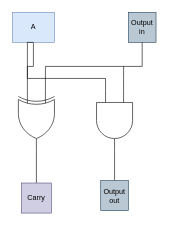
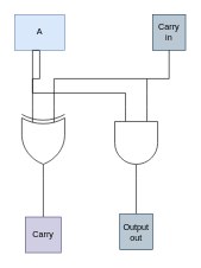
  <mxCell id="0" />
  <mxCell id="1" parent="0" />
  <mxCell id="2" style="edgeStyle=orthogonalEdgeStyle;rounded=0;orthogonalLoop=1;jettySize=auto;html=1;entryX=0;entryY=0.75;entryDx=0;entryDy=0;entryPerimeter=0;endArrow=none;endFill=0;" parent="1" source="3" target="7" edge="1"><mxGeometry relative="1" as="geometry" /></mxCell>
  <mxCell id="3" value="A" style="rounded=0;whiteSpace=wrap;html=1;fillColor=#dae8fc;strokeColor=#6c8ebf;" parent="1" vertex="1"><mxGeometry x="20" y="20" width="70" height="50" as="geometry" /></mxCell>
- <mxCell id="4" value="Output&lt;br&gt;in" style="rounded=0;whiteSpace=wrap;html=1;fillColor=#bac8d3;strokeColor=#23445d;" parent="1" vertex="1"><mxGeometry x="213" y="20" width="46" height="50" as="geometry" /></mxCell>
+ <mxCell id="4" value="Carry&lt;br&gt;in" style="rounded=0;whiteSpace=wrap;html=1;fillColor=#bac8d3;strokeColor=#23445d;" parent="1" vertex="1"><mxGeometry x="213" y="20" width="46" height="50" as="geometry" /></mxCell>
  <mxCell id="5" style="edgeStyle=orthogonalEdgeStyle;rounded=0;orthogonalLoop=1;jettySize=auto;html=1;exitX=0;exitY=0.25;exitDx=0;exitDy=0;exitPerimeter=0;entryX=0.5;entryY=1;entryDx=0;entryDy=0;endArrow=none;endFill=0;" parent="1" source="7" target="4" edge="1"><mxGeometry relative="1" as="geometry" /></mxCell>
  <mxCell id="6" style="edgeStyle=orthogonalEdgeStyle;rounded=0;orthogonalLoop=1;jettySize=auto;html=1;exitX=1;exitY=0.5;exitDx=0;exitDy=0;exitPerimeter=0;entryX=0.5;entryY=0;entryDx=0;entryDy=0;endArrow=none;endFill=0;" parent="1" source="7" target="12" edge="1"><mxGeometry relative="1" as="geometry" /></mxCell>
  <mxCell id="7" value="" style="verticalLabelPosition=bottom;shadow=0;dashed=0;align=center;html=1;verticalAlign=top;shape=mxgraph.electrical.logic_gates.logic_gate;operation=xor;direction=south;" parent="1" vertex="1"><mxGeometry x="30" y="150" width="60" height="100" as="geometry" /></mxCell>
  <mxCell id="8" style="edgeStyle=orthogonalEdgeStyle;rounded=0;orthogonalLoop=1;jettySize=auto;html=1;exitX=0;exitY=0.25;exitDx=0;exitDy=0;exitPerimeter=0;endArrow=none;endFill=0;" parent="1" source="11" edge="1"><mxGeometry relative="1" as="geometry"><mxPoint x="205.047" y="110" as="targetPoint" /></mxGeometry></mxCell>
  <mxCell id="9" style="edgeStyle=orthogonalEdgeStyle;rounded=0;orthogonalLoop=1;jettySize=auto;html=1;exitX=0;exitY=0.75;exitDx=0;exitDy=0;exitPerimeter=0;entryX=0.5;entryY=1;entryDx=0;entryDy=0;endArrow=none;endFill=0;" parent="1" source="11" target="3" edge="1"><mxGeometry relative="1" as="geometry"><Array as="points"><mxPoint x="175" y="130" /><mxPoint x="45" y="130" /></Array></mxGeometry></mxCell>
  <mxCell id="10" style="edgeStyle=orthogonalEdgeStyle;rounded=0;orthogonalLoop=1;jettySize=auto;html=1;entryX=0.5;entryY=0;entryDx=0;entryDy=0;endArrow=none;endFill=0;" parent="1" source="11" target="13" edge="1"><mxGeometry relative="1" as="geometry" /></mxCell>
  <mxCell id="11" value="" style="verticalLabelPosition=bottom;shadow=0;dashed=0;align=center;html=1;verticalAlign=top;shape=mxgraph.electrical.logic_gates.logic_gate;operation=and;direction=south;" parent="1" vertex="1"><mxGeometry x="160" y="150" width="60" height="100" as="geometry" /></mxCell>
  <mxCell id="12" value="Carry" style="rounded=0;whiteSpace=wrap;html=1;fillColor=#d0cee2;strokeColor=#56517e;" parent="1" vertex="1"><mxGeometry x="35" y="304" width="50" height="50" as="geometry" /></mxCell>
  <mxCell id="13" value="Output&lt;br&gt;out" style="rounded=0;whiteSpace=wrap;html=1;fillColor=#bac8d3;strokeColor=#23445d;" parent="1" vertex="1"><mxGeometry x="167" y="300" width="46" height="50" as="geometry" /></mxCell>
